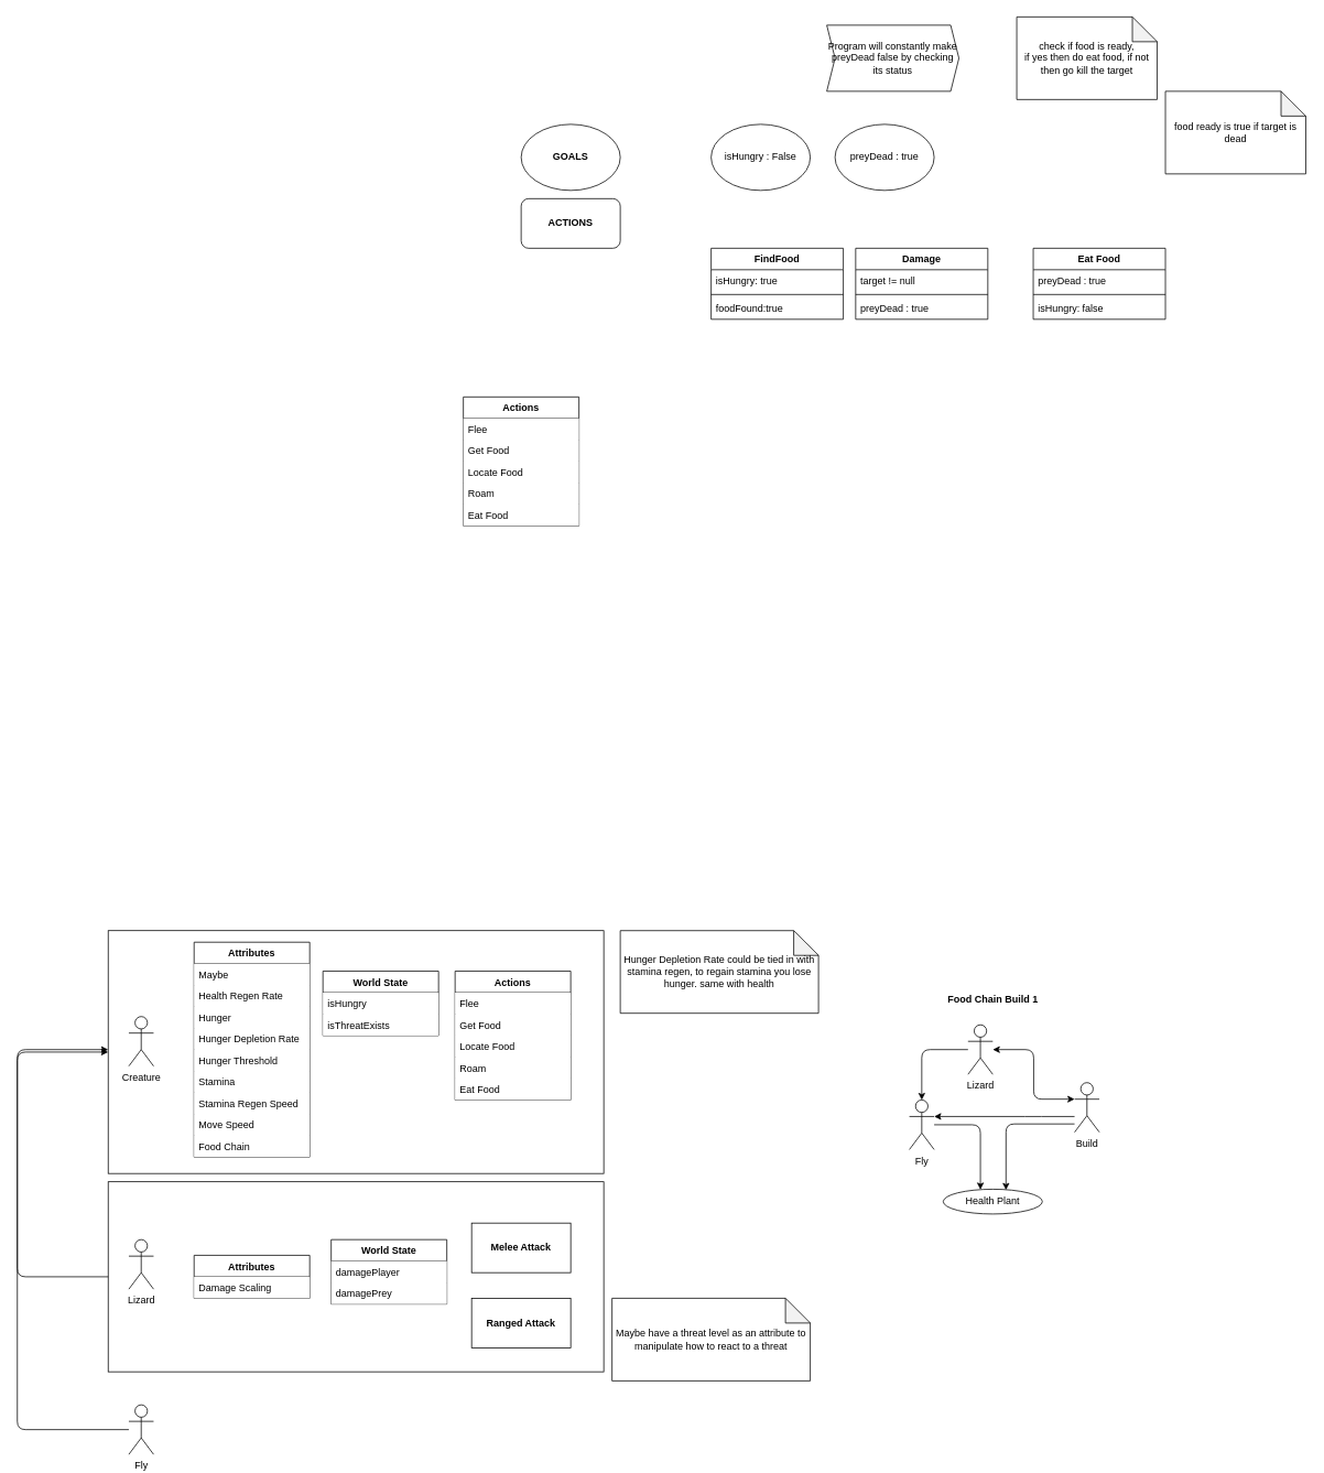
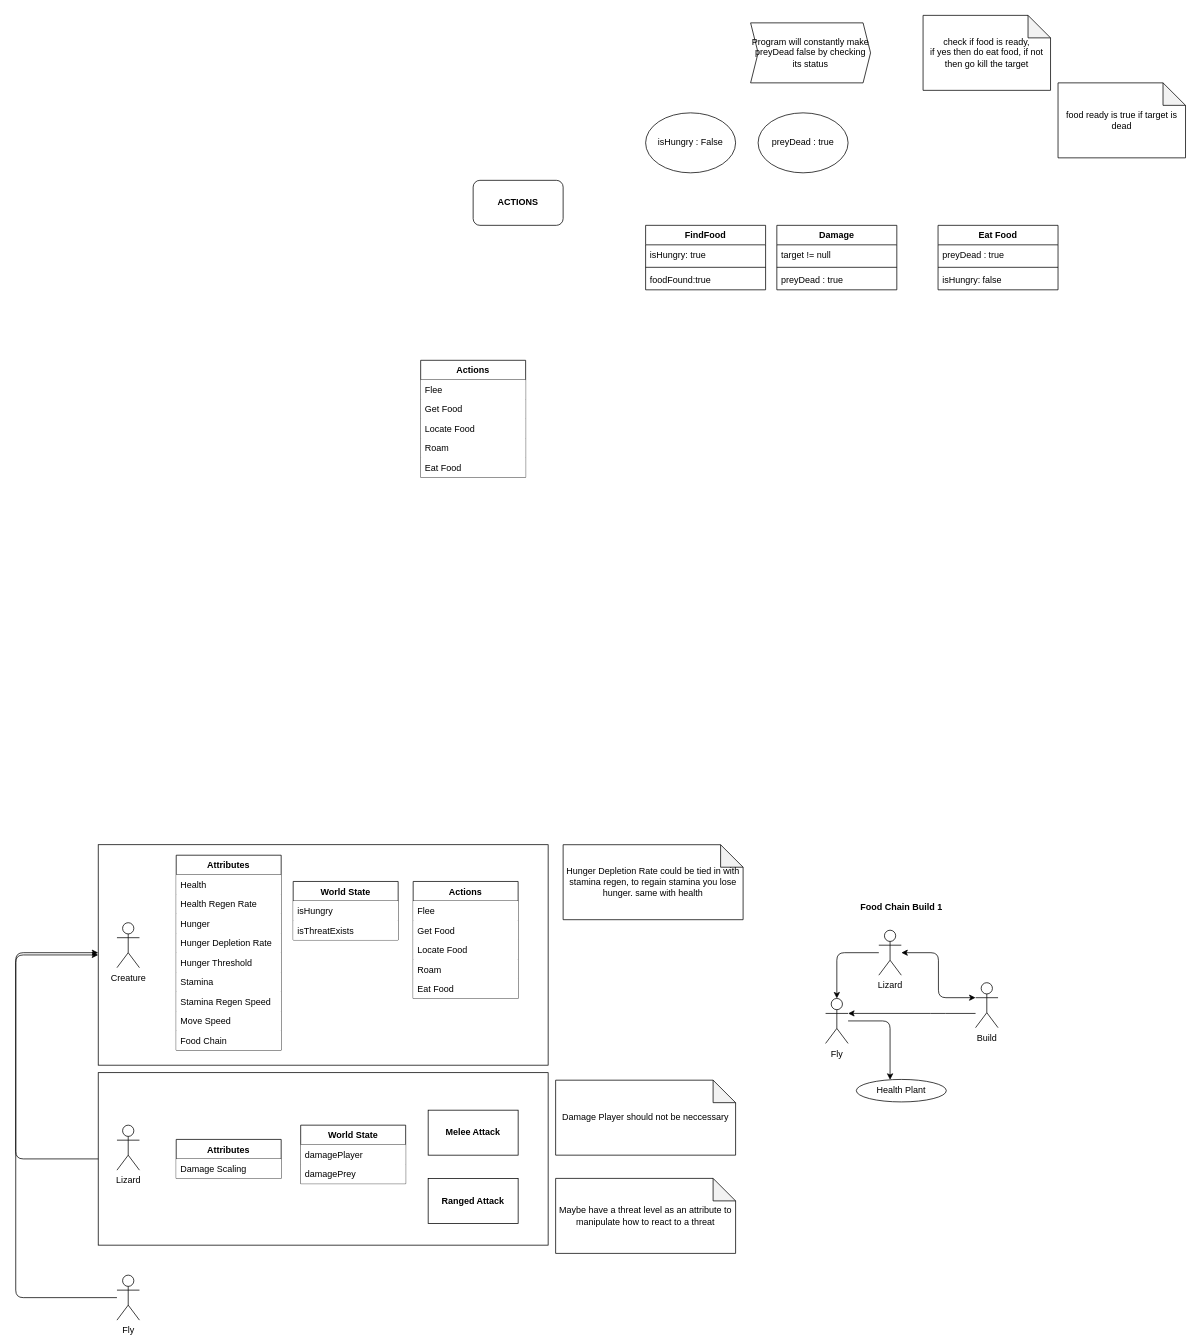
  <mxCell id="0" />
  <mxCell id="1" parent="0" />
  <mxCell id="2" value="" style="rounded=0;whiteSpace=wrap;html=1;fillColor=#ffffff;" parent="1" vertex="1"><mxGeometry x="130" y="1430" width="600" height="230" as="geometry" /></mxCell>
  <mxCell id="3" value="" style="rounded=0;whiteSpace=wrap;html=1;fillColor=#ffffff;" parent="1" vertex="1"><mxGeometry x="130" y="1126" width="600" height="294" as="geometry" /></mxCell>
  <mxCell id="4" value="&lt;div&gt;Creature&lt;/div&gt;" style="shape=umlActor;verticalLabelPosition=bottom;verticalAlign=top;html=1;outlineConnect=0;" parent="1" vertex="1"><mxGeometry x="155" y="1230" width="30" height="60" as="geometry" /></mxCell>
  <mxCell id="5" style="edgeStyle=orthogonalEdgeStyle;rounded=1;orthogonalLoop=1;jettySize=auto;html=1;exitX=0;exitY=0.5;exitDx=0;exitDy=0;" parent="1" source="2" edge="1"><mxGeometry relative="1" as="geometry"><mxPoint x="130" y="1270" as="targetPoint" /><Array as="points"><mxPoint x="20" y="1545" /><mxPoint x="20" y="1270" /></Array></mxGeometry></mxCell>
  <mxCell id="6" value="&lt;div&gt;Lizard&lt;/div&gt;" style="shape=umlActor;verticalLabelPosition=bottom;verticalAlign=top;html=1;outlineConnect=0;" parent="1" vertex="1"><mxGeometry x="155" y="1500" width="30" height="60" as="geometry" /></mxCell>
  <mxCell id="7" value="&lt;b&gt;Melee Attack&lt;/b&gt;" style="whiteSpace=wrap;html=1;" parent="1" vertex="1"><mxGeometry x="570" y="1480" width="120" height="60" as="geometry" /></mxCell>
  <mxCell id="8" value="&lt;b&gt;Ranged Attack&lt;/b&gt;" style="whiteSpace=wrap;html=1;" parent="1" vertex="1"><mxGeometry x="570" y="1571" width="120" height="60" as="geometry" /></mxCell>
  <mxCell id="9" value="Attributes" style="swimlane;fontStyle=1;childLayout=stackLayout;horizontal=1;startSize=26;horizontalStack=0;resizeParent=1;resizeParentMax=0;resizeLast=0;collapsible=1;marginBottom=0;" parent="1" vertex="1"><mxGeometry x="234" width="140" height="260" as="geometry" y="1140" /></mxCell>
- <mxCell id="10" value="Maybe" style="text;strokeColor=none;align=left;verticalAlign=top;spacingLeft=4;spacingRight=4;overflow=hidden;rotatable=0;points=[[0,0.5],[1,0.5]];portConstraint=eastwest;fillColor=#ffffff;" parent="9" vertex="1"><mxGeometry y="26" width="140" height="26" as="geometry" /></mxCell>
+ <mxCell id="10" value="Health" style="text;strokeColor=none;align=left;verticalAlign=top;spacingLeft=4;spacingRight=4;overflow=hidden;rotatable=0;points=[[0,0.5],[1,0.5]];portConstraint=eastwest;fillColor=#ffffff;" parent="9" vertex="1"><mxGeometry y="26" width="140" height="26" as="geometry" /></mxCell>
  <mxCell id="11" value="Health Regen Rate" style="text;strokeColor=none;align=left;verticalAlign=top;spacingLeft=4;spacingRight=4;overflow=hidden;rotatable=0;points=[[0,0.5],[1,0.5]];portConstraint=eastwest;fillColor=#ffffff;" parent="9" vertex="1"><mxGeometry y="52" width="140" height="26" as="geometry" /></mxCell>
  <mxCell id="12" value="Hunger" style="text;strokeColor=none;align=left;verticalAlign=top;spacingLeft=4;spacingRight=4;overflow=hidden;rotatable=0;points=[[0,0.5],[1,0.5]];portConstraint=eastwest;fillColor=#ffffff;" parent="9" vertex="1"><mxGeometry y="78" width="140" height="26" as="geometry" /></mxCell>
  <mxCell id="13" value="Hunger Depletion Rate" style="text;strokeColor=none;align=left;verticalAlign=top;spacingLeft=4;spacingRight=4;overflow=hidden;rotatable=0;points=[[0,0.5],[1,0.5]];portConstraint=eastwest;fillColor=#ffffff;" parent="9" vertex="1"><mxGeometry y="104" width="140" height="26" as="geometry" /></mxCell>
  <mxCell id="14" value="Hunger Threshold" style="text;strokeColor=none;align=left;verticalAlign=top;spacingLeft=4;spacingRight=4;overflow=hidden;rotatable=0;points=[[0,0.5],[1,0.5]];portConstraint=eastwest;fillColor=#ffffff;" parent="9" vertex="1"><mxGeometry y="130" width="140" height="26" as="geometry" /></mxCell>
  <mxCell id="15" value="Stamina" style="text;strokeColor=none;align=left;verticalAlign=top;spacingLeft=4;spacingRight=4;overflow=hidden;rotatable=0;points=[[0,0.5],[1,0.5]];portConstraint=eastwest;fillColor=#ffffff;" parent="9" vertex="1"><mxGeometry y="156" width="140" height="26" as="geometry" /></mxCell>
  <mxCell id="16" value="Stamina Regen Speed" style="text;strokeColor=none;align=left;verticalAlign=top;spacingLeft=4;spacingRight=4;overflow=hidden;rotatable=0;points=[[0,0.5],[1,0.5]];portConstraint=eastwest;fillColor=#ffffff;" parent="9" vertex="1"><mxGeometry y="182" width="140" height="26" as="geometry" /></mxCell>
  <mxCell id="17" value="Move Speed" style="text;strokeColor=none;align=left;verticalAlign=top;spacingLeft=4;spacingRight=4;overflow=hidden;rotatable=0;points=[[0,0.5],[1,0.5]];portConstraint=eastwest;fillColor=#ffffff;" parent="9" vertex="1"><mxGeometry y="208" width="140" height="26" as="geometry" /></mxCell>
  <mxCell id="18" value="Food Chain" style="text;strokeColor=none;align=left;verticalAlign=top;spacingLeft=4;spacingRight=4;overflow=hidden;rotatable=0;points=[[0,0.5],[1,0.5]];portConstraint=eastwest;fillColor=#ffffff;" parent="9" vertex="1"><mxGeometry y="234" width="140" height="26" as="geometry" /></mxCell>
  <mxCell id="19" value="Attributes" style="swimlane;fontStyle=1;childLayout=stackLayout;horizontal=1;startSize=26;horizontalStack=0;resizeParent=1;resizeParentMax=0;resizeLast=0;collapsible=1;marginBottom=0;" parent="1" vertex="1"><mxGeometry x="234" y="1519" width="140" height="52" as="geometry" /></mxCell>
  <mxCell id="20" value="Damage Scaling" style="text;strokeColor=none;align=left;verticalAlign=top;spacingLeft=4;spacingRight=4;overflow=hidden;rotatable=0;points=[[0,0.5],[1,0.5]];portConstraint=eastwest;fillColor=#ffffff;" parent="19" vertex="1"><mxGeometry y="26" width="140" height="26" as="geometry" /></mxCell>
  <mxCell id="21" value="&lt;div&gt;Food Chain Build 1&lt;/div&gt;" style="text;html=1;strokeColor=none;fillColor=none;align=center;verticalAlign=middle;whiteSpace=wrap;rounded=0;fontStyle=1" parent="1" vertex="1"><mxGeometry x="1136.5" y="1200" width="129" height="20" as="geometry" /></mxCell>
  <mxCell id="22" style="edgeStyle=orthogonalEdgeStyle;rounded=1;orthogonalLoop=1;jettySize=auto;html=1;strokeColor=#000000;" parent="1" source="24" target="26" edge="1"><mxGeometry relative="1" as="geometry" /></mxCell>
  <mxCell id="23" style="edgeStyle=orthogonalEdgeStyle;rounded=1;orthogonalLoop=1;jettySize=auto;html=1;entryX=0;entryY=0.333;entryDx=0;entryDy=0;entryPerimeter=0;strokeColor=#000000;startArrow=classic;startFill=1;" parent="1" source="24" target="29" edge="1"><mxGeometry relative="1" as="geometry" /></mxCell>
  <mxCell id="24" value="&lt;div&gt;Lizard&lt;/div&gt;" style="shape=umlActor;verticalLabelPosition=bottom;verticalAlign=top;html=1;outlineConnect=0;" parent="1" vertex="1"><mxGeometry x="1171" y="1240" width="30" height="60" as="geometry" /></mxCell>
  <mxCell id="25" style="edgeStyle=orthogonalEdgeStyle;rounded=1;orthogonalLoop=1;jettySize=auto;html=1;startArrow=none;startFill=0;strokeColor=#000000;" parent="1" source="26" target="30" edge="1"><mxGeometry relative="1" as="geometry"><mxPoint x="1186" y="1420" as="targetPoint" /><Array as="points"><mxPoint x="1186" y="1361" /></Array></mxGeometry></mxCell>
  <mxCell id="26" value="&lt;div&gt;Fly&lt;/div&gt;" style="shape=umlActor;verticalLabelPosition=bottom;verticalAlign=top;html=1;outlineConnect=0;" parent="1" vertex="1"><mxGeometry x="1100" y="1331" width="30" height="60" as="geometry" /></mxCell>
- <mxCell id="27" style="edgeStyle=orthogonalEdgeStyle;rounded=1;orthogonalLoop=1;jettySize=auto;html=1;entryX=0.633;entryY=0.033;entryDx=0;entryDy=0;entryPerimeter=0;startArrow=none;startFill=0;strokeColor=#000000;" parent="1" source="29" target="30" edge="1"><mxGeometry relative="1" as="geometry"><mxPoint x="1216" y="1420" as="targetPoint" /><Array as="points"><mxPoint x="1217" y="1360" /></Array></mxGeometry></mxCell>
  <mxCell id="28" style="edgeStyle=orthogonalEdgeStyle;rounded=1;orthogonalLoop=1;jettySize=auto;html=1;entryX=1;entryY=0.333;entryDx=0;entryDy=0;entryPerimeter=0;startArrow=none;startFill=0;strokeColor=#000000;" parent="1" source="29" target="26" edge="1"><mxGeometry relative="1" as="geometry"><Array as="points"><mxPoint x="1250" y="1351" /><mxPoint x="1250" y="1351" /></Array></mxGeometry></mxCell>
  <mxCell id="29" value="&lt;div&gt;Build&lt;/div&gt;" style="shape=umlActor;verticalLabelPosition=bottom;verticalAlign=top;html=1;outlineConnect=0;" parent="1" vertex="1"><mxGeometry x="1300" y="1310" width="30" height="60" as="geometry" /></mxCell>
  <mxCell id="30" value="Health Plant" style="ellipse;whiteSpace=wrap;html=1;fillColor=#ffffff;" parent="1" vertex="1"><mxGeometry x="1141" y="1439" width="120" height="30" as="geometry" /></mxCell>
  <mxCell id="31" value="Hunger Depletion Rate could be tied in with stamina regen, to regain stamina you lose hunger. same with health" style="shape=note;whiteSpace=wrap;html=1;backgroundOutline=1;darkOpacity=0.05;fillColor=#ffffff;" parent="1" vertex="1"><mxGeometry x="750" y="1126" width="240" height="100" as="geometry" /></mxCell>
  <mxCell id="32" style="edgeStyle=orthogonalEdgeStyle;rounded=1;orthogonalLoop=1;jettySize=auto;html=1;startArrow=none;startFill=0;strokeColor=#000000;entryX=0;entryY=0.5;entryDx=0;entryDy=0;" parent="1" source="33" target="3" edge="1"><mxGeometry relative="1" as="geometry"><mxPoint x="80" y="1180" as="targetPoint" /><Array as="points"><mxPoint x="20" y="1730" /><mxPoint x="20" y="1273" /></Array></mxGeometry></mxCell>
  <mxCell id="33" value="Fly" style="shape=umlActor;verticalLabelPosition=bottom;verticalAlign=top;html=1;outlineConnect=0;" parent="1" vertex="1"><mxGeometry x="155" y="1700" width="30" height="60" as="geometry" /></mxCell>
  <mxCell id="34" value="Actions" style="swimlane;fontStyle=1;childLayout=stackLayout;horizontal=1;startSize=26;horizontalStack=0;resizeParent=1;resizeParentMax=0;resizeLast=0;collapsible=1;marginBottom=0;" parent="1" vertex="1"><mxGeometry x="550" y="1175" width="140" height="156" as="geometry" /></mxCell>
  <mxCell id="35" value="Flee" style="text;strokeColor=none;align=left;verticalAlign=top;spacingLeft=4;spacingRight=4;overflow=hidden;rotatable=0;points=[[0,0.5],[1,0.5]];portConstraint=eastwest;fillColor=#ffffff;" parent="34" vertex="1"><mxGeometry y="26" width="140" height="26" as="geometry" /></mxCell>
  <mxCell id="36" value="Get Food" style="text;strokeColor=none;align=left;verticalAlign=top;spacingLeft=4;spacingRight=4;overflow=hidden;rotatable=0;points=[[0,0.5],[1,0.5]];portConstraint=eastwest;fillColor=#ffffff;" parent="34" vertex="1"><mxGeometry y="52" width="140" height="26" as="geometry" /></mxCell>
  <mxCell id="37" value="Locate Food" style="text;strokeColor=none;align=left;verticalAlign=top;spacingLeft=4;spacingRight=4;overflow=hidden;rotatable=0;points=[[0,0.5],[1,0.5]];portConstraint=eastwest;fillColor=#ffffff;" parent="34" vertex="1"><mxGeometry y="78" width="140" height="26" as="geometry" /></mxCell>
  <mxCell id="38" value="Roam" style="text;strokeColor=none;align=left;verticalAlign=top;spacingLeft=4;spacingRight=4;overflow=hidden;rotatable=0;points=[[0,0.5],[1,0.5]];portConstraint=eastwest;fillColor=#ffffff;" parent="34" vertex="1"><mxGeometry y="104" width="140" height="26" as="geometry" /></mxCell>
  <mxCell id="39" value="Eat Food" style="text;strokeColor=none;align=left;verticalAlign=top;spacingLeft=4;spacingRight=4;overflow=hidden;rotatable=0;points=[[0,0.5],[1,0.5]];portConstraint=eastwest;fillColor=#ffffff;" parent="34" vertex="1"><mxGeometry y="130" width="140" height="26" as="geometry" /></mxCell>
  <mxCell id="40" value="World State" style="swimlane;fontStyle=1;childLayout=stackLayout;horizontal=1;startSize=26;horizontalStack=0;resizeParent=1;resizeParentMax=0;resizeLast=0;collapsible=1;marginBottom=0;" parent="1" vertex="1"><mxGeometry x="390" y="1175" width="140" height="78" as="geometry" /></mxCell>
  <mxCell id="41" value="isHungry" style="text;strokeColor=none;align=left;verticalAlign=top;spacingLeft=4;spacingRight=4;overflow=hidden;rotatable=0;points=[[0,0.5],[1,0.5]];portConstraint=eastwest;fillColor=#ffffff;" parent="40" vertex="1"><mxGeometry y="26" width="140" height="26" as="geometry" /></mxCell>
  <mxCell id="42" value="isThreatExists" style="text;strokeColor=none;align=left;verticalAlign=top;spacingLeft=4;spacingRight=4;overflow=hidden;rotatable=0;points=[[0,0.5],[1,0.5]];portConstraint=eastwest;fillColor=#ffffff;" parent="40" vertex="1"><mxGeometry y="52" width="140" height="26" as="geometry" /></mxCell>
  <mxCell id="43" value="World State" style="swimlane;fontStyle=1;childLayout=stackLayout;horizontal=1;startSize=26;horizontalStack=0;resizeParent=1;resizeParentMax=0;resizeLast=0;collapsible=1;marginBottom=0;" parent="1" vertex="1"><mxGeometry x="400" y="1500" width="140" height="78" as="geometry" /></mxCell>
  <mxCell id="44" value="damagePlayer" style="text;strokeColor=none;align=left;verticalAlign=top;spacingLeft=4;spacingRight=4;overflow=hidden;rotatable=0;points=[[0,0.5],[1,0.5]];portConstraint=eastwest;fillColor=#ffffff;" parent="43" vertex="1"><mxGeometry y="26" width="140" height="26" as="geometry" /></mxCell>
  <mxCell id="45" value="damagePrey" style="text;strokeColor=none;align=left;verticalAlign=top;spacingLeft=4;spacingRight=4;overflow=hidden;rotatable=0;points=[[0,0.5],[1,0.5]];portConstraint=eastwest;fillColor=#ffffff;" parent="43" vertex="1"><mxGeometry y="52" width="140" height="26" as="geometry" /></mxCell>
+ <mxCell id="46" value="Damage Player should not be neccessary" style="shape=note;whiteSpace=wrap;html=1;backgroundOutline=1;darkOpacity=0.05;fillColor=#ffffff;" parent="1" vertex="1"><mxGeometry x="740" y="1440" width="240" height="100" as="geometry" /></mxCell>
  <mxCell id="47" value="Maybe have a threat level as an attribute to manipulate how to react to a threat" style="shape=note;whiteSpace=wrap;html=1;backgroundOutline=1;darkOpacity=0.05;fillColor=#ffffff;" parent="1" vertex="1"><mxGeometry x="740" y="1571" width="240" height="100" as="geometry" /></mxCell>
  <mxCell id="48" value="Actions" style="swimlane;fontStyle=1;childLayout=stackLayout;horizontal=1;startSize=26;horizontalStack=0;resizeParent=1;resizeParentMax=0;resizeLast=0;collapsible=1;marginBottom=0;" vertex="1" parent="1"><mxGeometry x="560" y="480" width="140" height="156" as="geometry" /></mxCell>
  <mxCell id="49" value="Flee" style="text;strokeColor=none;align=left;verticalAlign=top;spacingLeft=4;spacingRight=4;overflow=hidden;rotatable=0;points=[[0,0.5],[1,0.5]];portConstraint=eastwest;fillColor=#ffffff;" vertex="1" parent="48"><mxGeometry y="26" width="140" height="26" as="geometry" /></mxCell>
  <mxCell id="50" value="Get Food" style="text;strokeColor=none;align=left;verticalAlign=top;spacingLeft=4;spacingRight=4;overflow=hidden;rotatable=0;points=[[0,0.5],[1,0.5]];portConstraint=eastwest;fillColor=#ffffff;" vertex="1" parent="48"><mxGeometry y="52" width="140" height="26" as="geometry" /></mxCell>
  <mxCell id="51" value="Locate Food" style="text;strokeColor=none;align=left;verticalAlign=top;spacingLeft=4;spacingRight=4;overflow=hidden;rotatable=0;points=[[0,0.5],[1,0.5]];portConstraint=eastwest;fillColor=#ffffff;" vertex="1" parent="48"><mxGeometry y="78" width="140" height="26" as="geometry" /></mxCell>
  <mxCell id="52" value="Roam" style="text;strokeColor=none;align=left;verticalAlign=top;spacingLeft=4;spacingRight=4;overflow=hidden;rotatable=0;points=[[0,0.5],[1,0.5]];portConstraint=eastwest;fillColor=#ffffff;" vertex="1" parent="48"><mxGeometry y="104" width="140" height="26" as="geometry" /></mxCell>
  <mxCell id="53" value="Eat Food" style="text;strokeColor=none;align=left;verticalAlign=top;spacingLeft=4;spacingRight=4;overflow=hidden;rotatable=0;points=[[0,0.5],[1,0.5]];portConstraint=eastwest;fillColor=#ffffff;" vertex="1" parent="48"><mxGeometry y="130" width="140" height="26" as="geometry" /></mxCell>
  <mxCell id="54" value="isHungry : False" style="ellipse;whiteSpace=wrap;html=1;strokeColor=#000000;" vertex="1" parent="1"><mxGeometry x="860" y="150" width="120" height="80" as="geometry" /></mxCell>
  <mxCell id="55" value="preyDead : true" style="ellipse;whiteSpace=wrap;html=1;strokeColor=#000000;" vertex="1" parent="1"><mxGeometry x="1010" y="150" width="120" height="80" as="geometry" /></mxCell>
- <mxCell id="56" value="GOALS" style="ellipse;whiteSpace=wrap;html=1;strokeColor=#000000;fontStyle=1" vertex="1" parent="1"><mxGeometry x="630" y="150" width="120" height="80" as="geometry" /></mxCell>
  <mxCell id="57" value="ACTIONS" style="rounded=1;whiteSpace=wrap;html=1;strokeColor=#000000;fontStyle=1" vertex="1" parent="1"><mxGeometry x="630" y="240" width="120" height="60" as="geometry" /></mxCell>
  <mxCell id="58" value="Eat Food" style="swimlane;fontStyle=1;align=center;verticalAlign=top;childLayout=stackLayout;horizontal=1;startSize=26;horizontalStack=0;resizeParent=1;resizeParentMax=0;resizeLast=0;collapsible=1;marginBottom=0;strokeColor=#000000;swimlaneFillColor=#ffffff;" vertex="1" parent="1"><mxGeometry x="1250" y="300" width="160" height="86" as="geometry" /></mxCell>
  <mxCell id="59" value="preyDead : true" style="text;strokeColor=none;align=left;verticalAlign=top;spacingLeft=4;spacingRight=4;overflow=hidden;rotatable=0;points=[[0,0.5],[1,0.5]];portConstraint=eastwest;" vertex="1" parent="58"><mxGeometry y="26" width="160" height="26" as="geometry" /></mxCell>
  <mxCell id="60" value="" style="line;strokeWidth=1;align=left;verticalAlign=middle;spacingTop=-1;spacingLeft=3;spacingRight=3;rotatable=0;labelPosition=right;points=[];portConstraint=eastwest;fillColor=none;" vertex="1" parent="58"><mxGeometry y="52" width="160" height="8" as="geometry" /></mxCell>
  <mxCell id="61" value="isHungry: false" style="text;strokeColor=none;align=left;verticalAlign=top;spacingLeft=4;spacingRight=4;overflow=hidden;rotatable=0;points=[[0,0.5],[1,0.5]];portConstraint=eastwest;" vertex="1" parent="58"><mxGeometry y="60" width="160" height="26" as="geometry" /></mxCell>
  <mxCell id="62" value="Damage" style="swimlane;fontStyle=1;align=center;verticalAlign=top;childLayout=stackLayout;horizontal=1;startSize=26;horizontalStack=0;resizeParent=1;resizeParentMax=0;resizeLast=0;collapsible=1;marginBottom=0;strokeColor=#000000;swimlaneFillColor=#ffffff;" vertex="1" parent="1"><mxGeometry x="1035" y="300" width="160" height="86" as="geometry" /></mxCell>
  <mxCell id="63" value="target != null" style="text;strokeColor=none;align=left;verticalAlign=top;spacingLeft=4;spacingRight=4;overflow=hidden;rotatable=0;points=[[0,0.5],[1,0.5]];portConstraint=eastwest;" vertex="1" parent="62"><mxGeometry y="26" width="160" height="26" as="geometry" /></mxCell>
  <mxCell id="64" value="" style="line;strokeWidth=1;align=left;verticalAlign=middle;spacingTop=-1;spacingLeft=3;spacingRight=3;rotatable=0;labelPosition=right;points=[];portConstraint=eastwest;fillColor=none;" vertex="1" parent="62"><mxGeometry y="52" width="160" height="8" as="geometry" /></mxCell>
  <mxCell id="65" value="preyDead : true" style="text;strokeColor=none;align=left;verticalAlign=top;spacingLeft=4;spacingRight=4;overflow=hidden;rotatable=0;points=[[0,0.5],[1,0.5]];portConstraint=eastwest;" vertex="1" parent="62"><mxGeometry y="60" width="160" height="26" as="geometry" /></mxCell>
  <mxCell id="66" value="FindFood" style="swimlane;fontStyle=1;align=center;verticalAlign=top;childLayout=stackLayout;horizontal=1;startSize=26;horizontalStack=0;resizeParent=1;resizeParentMax=0;resizeLast=0;collapsible=1;marginBottom=0;strokeColor=#000000;swimlaneFillColor=#ffffff;" vertex="1" parent="1"><mxGeometry x="860" y="300" width="160" height="86" as="geometry" /></mxCell>
  <mxCell id="67" value="isHungry: true" style="text;strokeColor=none;align=left;verticalAlign=top;spacingLeft=4;spacingRight=4;overflow=hidden;rotatable=0;points=[[0,0.5],[1,0.5]];portConstraint=eastwest;" vertex="1" parent="66"><mxGeometry y="26" width="160" height="26" as="geometry" /></mxCell>
  <mxCell id="68" value="" style="line;strokeWidth=1;align=left;verticalAlign=middle;spacingTop=-1;spacingLeft=3;spacingRight=3;rotatable=0;labelPosition=right;points=[];portConstraint=eastwest;fillColor=none;" vertex="1" parent="66"><mxGeometry y="52" width="160" height="8" as="geometry" /></mxCell>
  <mxCell id="69" value="foodFound:true" style="text;strokeColor=none;align=left;verticalAlign=top;spacingLeft=4;spacingRight=4;overflow=hidden;rotatable=0;points=[[0,0.5],[1,0.5]];portConstraint=eastwest;" vertex="1" parent="66"><mxGeometry y="60" width="160" height="26" as="geometry" /></mxCell>
  <mxCell id="70" value="&lt;div&gt;check if food is ready,&lt;/div&gt;&lt;div&gt;if yes then do eat food, if not then go kill the target&lt;br&gt;&lt;/div&gt;" style="shape=note;whiteSpace=wrap;html=1;backgroundOutline=1;darkOpacity=0.05;strokeColor=#000000;fillColor=#ffffff;" vertex="1" parent="1"><mxGeometry x="1230" y="20" width="170" height="100" as="geometry" /></mxCell>
  <mxCell id="71" value="food ready is true if target is dead" style="shape=note;whiteSpace=wrap;html=1;backgroundOutline=1;darkOpacity=0.05;strokeColor=#000000;fillColor=#ffffff;" vertex="1" parent="1"><mxGeometry x="1410" y="110" width="170" height="100" as="geometry" /></mxCell>
  <mxCell id="72" value="Program will constantly make preyDead false by checking its status " style="shape=step;perimeter=stepPerimeter;whiteSpace=wrap;html=1;fixedSize=1;strokeColor=#000000;fillColor=#ffffff;size=10;rounded=0;shadow=0;sketch=0;" vertex="1" parent="1"><mxGeometry x="1000" y="30" width="160" height="80" as="geometry" /></mxCell>
